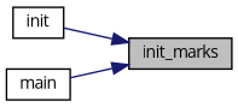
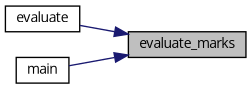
  digraph {
    fontname="Open Sans"
    rankdir=RL
    node [color=black fillcolor=white fontname="Open Sans" fontsize=10 shape=record style=filled]
    edge [color=midnightblue dir=back fontname="Open Sans" fontsize=10 labelfontname="LiberationSans-Regular.ttf" labelfontsize=10 style=solid]
-   n1 [fillcolor=grey75 fontcolor=black height=0.2 label=init_marks width=0.4]
-   n2 [height=0.2 label=init width=0.4]
+   n1 [fillcolor=grey75 fontcolor=black height=0.2 label=evaluate_marks width=0.4]
+   n2 [height=0.2 label=evaluate width=0.4]
    n3 [height=0.2 label=main width=0.4]
    n1 -> n2
    n1 -> n3
  }
